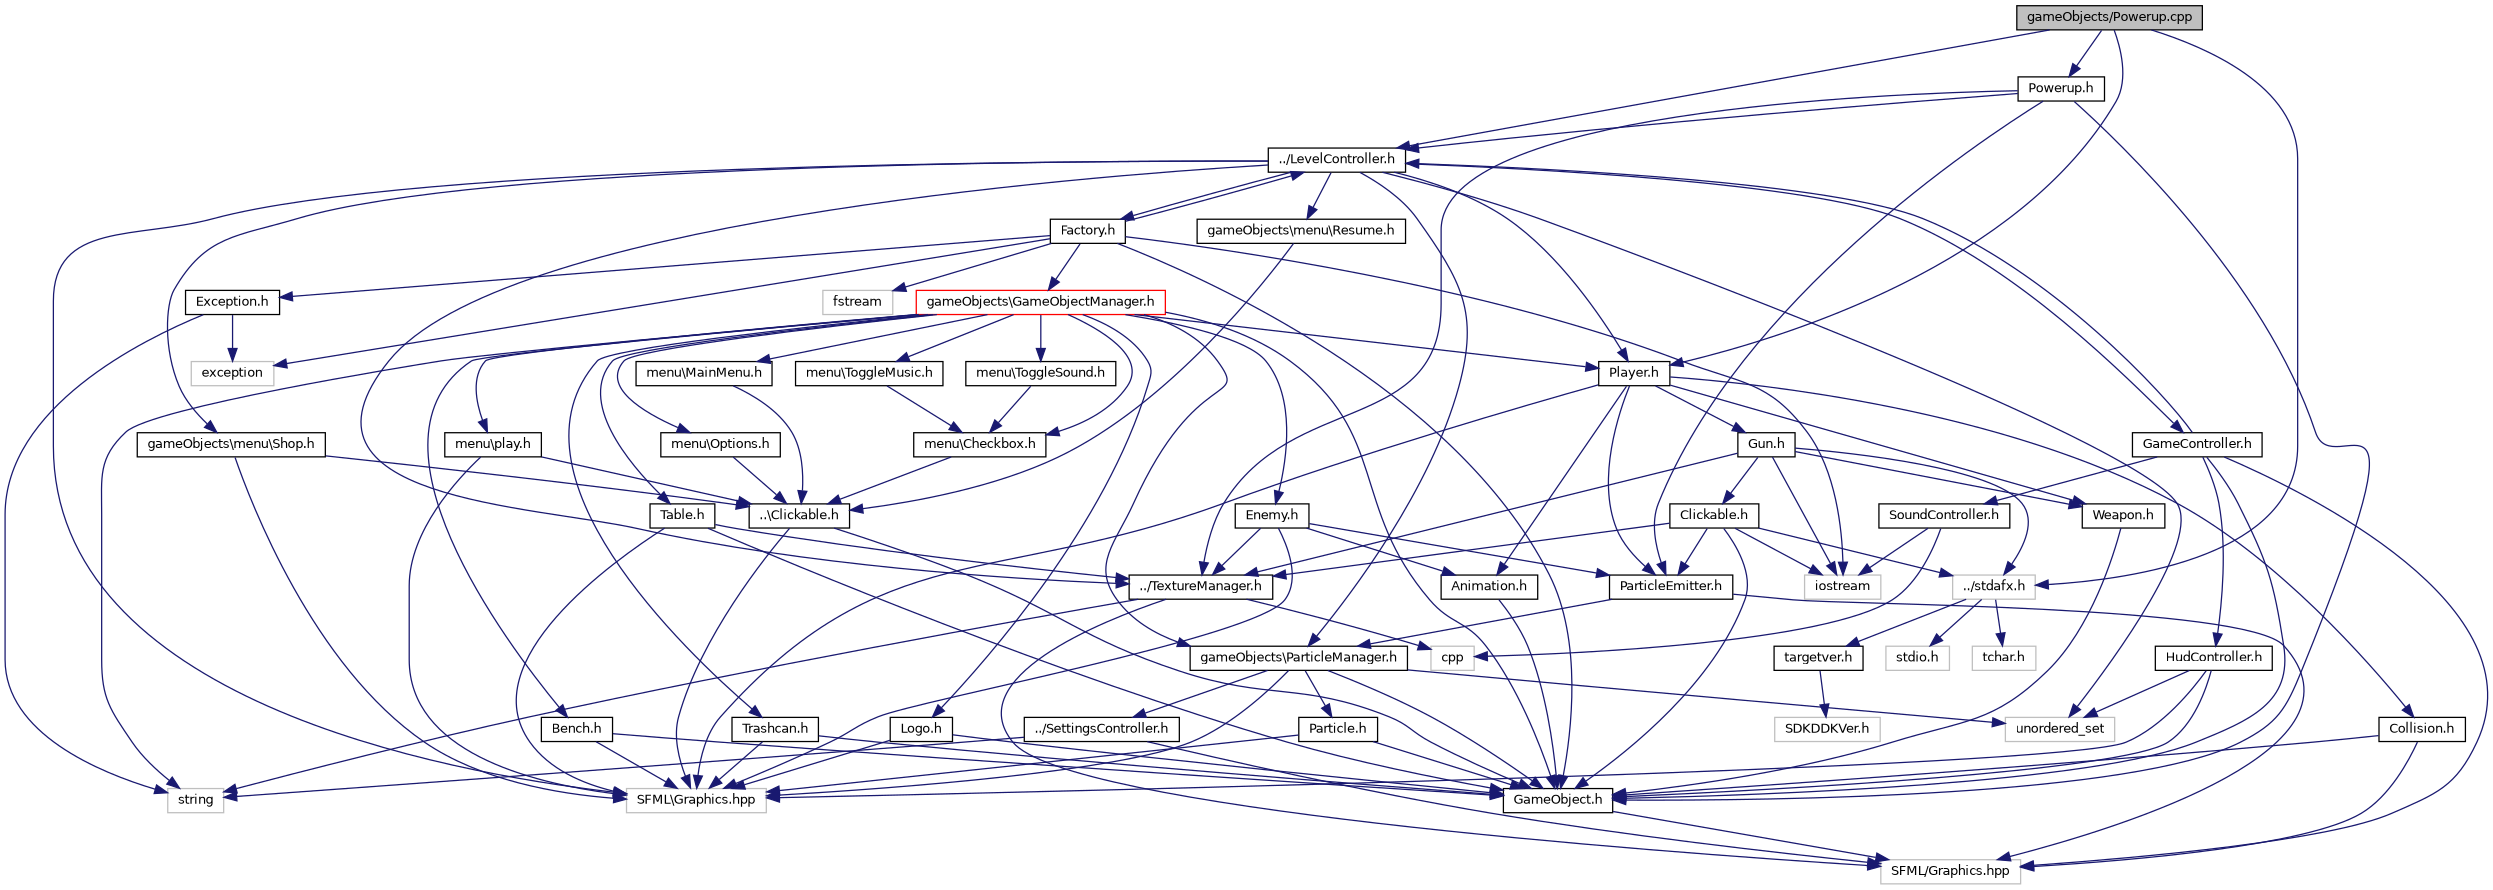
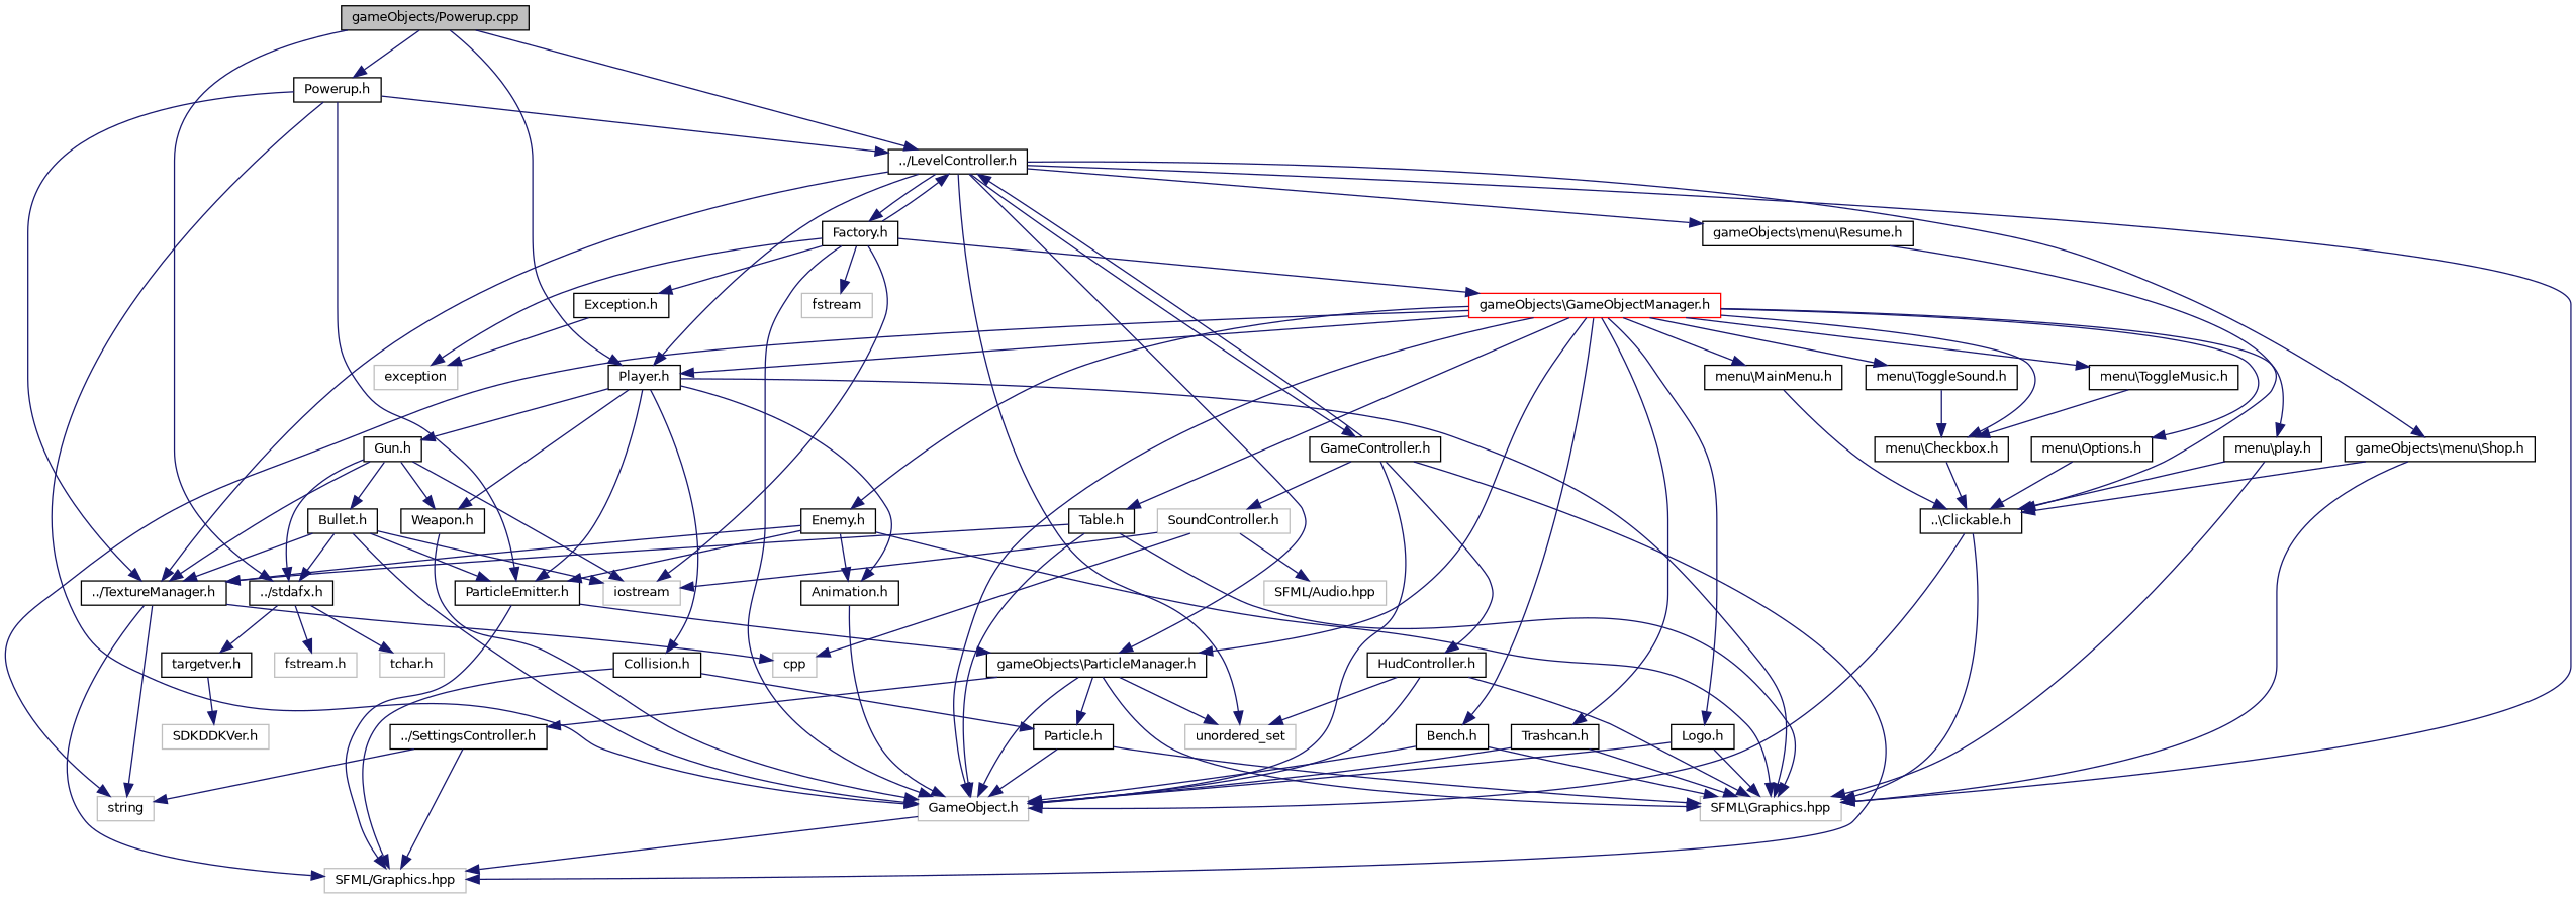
  digraph {
    node [color=black fillcolor=white fontname=Helvetica fontsize=10 shape=record style=filled]
    edge [color=midnightblue fontname=Helvetica fontsize=10 labelfontname=Helvetica labelfontsize=10 style=solid]
    n1 [fillcolor=grey75 fontcolor=black height=0.2 label="gameObjects/Powerup.cpp" width=0.4]
-   n2 [color=grey75 height=0.2 label="../stdafx.h" width=0.4]
+   n2 [height=0.2 label="../stdafx.h" width=0.4]
    n3 [height=0.2 label="Powerup.h" width=0.4]
    n4 [height=0.2 label="../LevelController.h" width=0.4]
    n5 [height=0.2 label="Player.h" width=0.4]
    n6 [height=0.2 label="targetver.h" width=0.4]
-   n7 [color=grey75 height=0.2 label="stdio.h" width=0.4]
+   n7 [color=grey75 height=0.2 label="fstream.h" width=0.4]
    n8 [color=grey75 height=0.2 label="tchar.h" width=0.4]
-   n9 [height=0.2 label="GameObject.h" width=0.4]
+   n9 [color=grey75 height=0.2 label="GameObject.h" width=0.4]
    n10 [height=0.2 label="../TextureManager.h" width=0.4]
    n11 [height=0.2 label="ParticleEmitter.h" width=0.4]
    n12 [height=0.2 label="GameController.h" width=0.4]
    n13 [color=grey75 height=0.2 label="SFML\\Graphics.hpp" width=0.4]
    n14 [color=grey75 height=0.2 label=unordered_set width=0.4]
    n15 [height=0.2 label="gameObjects\\ParticleManager.h" width=0.4]
    n16 [height=0.2 label="Factory.h" width=0.4]
    n17 [height=0.2 label="gameObjects\\menu\\Resume.h" width=0.4]
    n18 [height=0.2 label="gameObjects\\menu\\Shop.h" width=0.4]
    n19 [height=0.2 label="Animation.h" width=0.4]
    n20 [height=0.2 label="Weapon.h" width=0.4]
    n21 [height=0.2 label="Gun.h" width=0.4]
    n22 [height=0.2 label="Collision.h" width=0.4]
    n23 [color=grey75 height=0.2 label="SDKDDKVer.h" width=0.4]
    n24 [color=grey75 height=0.2 label="SFML/Graphics.hpp" width=0.4]
    n25 [color=grey75 height=0.2 label=string width=0.4]
    n26 [color=grey75 height=0.2 label=cpp width=0.4]
-   n27 [height=0.2 label="SoundController.h" width=0.4]
+   n27 [color=grey75 height=0.2 label="SoundController.h" width=0.4]
    n28 [height=0.2 label="HudController.h" width=0.4]
    n29 [height=0.2 label="Particle.h" width=0.4]
    n30 [height=0.2 label="../SettingsController.h" width=0.4]
    n31 [color=grey75 height=0.2 label=iostream width=0.4]
    n32 [color=red height=0.2 label="gameObjects\\GameObjectManager.h" width=0.4]
    n33 [height=0.2 label="Exception.h" width=0.4]
    n34 [color=grey75 height=0.2 label=exception width=0.4]
    n35 [color=grey75 height=0.2 label=fstream width=0.4]
    n36 [height=0.2 label="..\\Clickable.h" width=0.4]
+   n37 [color=grey75 height=0.2 label="SFML/Audio.hpp" width=0.4]
    n38 [height=0.2 label="Logo.h" width=0.4]
    n39 [height=0.2 label="Table.h" width=0.4]
    n40 [height=0.2 label="Bench.h" width=0.4]
    n41 [height=0.2 label="Trashcan.h" width=0.4]
    n42 [height=0.2 label="Enemy.h" width=0.4]
    n43 [height=0.2 label="menu\\play.h" width=0.4]
    n44 [height=0.2 label="menu\\Options.h" width=0.4]
    n45 [height=0.2 label="menu\\MainMenu.h" width=0.4]
    n46 [height=0.2 label="menu\\Checkbox.h" width=0.4]
    n47 [height=0.2 label="menu\\ToggleMusic.h" width=0.4]
    n48 [height=0.2 label="menu\\ToggleSound.h" width=0.4]
-   n49 [height=0.2 label="Clickable.h" width=0.4]
+   n49 [height=0.2 label="Bullet.h" width=0.4]
    n1 -> n2
    n1 -> n3
    n1 -> n4
    n1 -> n5
    n2 -> n6
    n2 -> n7
    n2 -> n8
    n3 -> n4
    n3 -> n9
    n3 -> n10
    n3 -> n11
    n4 -> n5
    n4 -> n10
    n4 -> n12
    n4 -> n13
    n4 -> n14
    n4 -> n15
    n4 -> n16
    n4 -> n17
    n4 -> n18
    n5 -> n11
    n5 -> n13
    n5 -> n19
    n5 -> n20
    n5 -> n21
    n5 -> n22
    n6 -> n23
    n9 -> n24
    n10 -> n24
    n10 -> n25
    n10 -> n26
    n11 -> n15
    n11 -> n24
    n12 -> n4
    n12 -> n9
    n12 -> n24
    n12 -> n27
    n12 -> n28
    n15 -> n9
    n15 -> n13
    n15 -> n14
    n15 -> n29
    n15 -> n30
    n16 -> n4
    n16 -> n9
    n16 -> n31
    n16 -> n32
    n16 -> n33
    n16 -> n34
    n16 -> n35
    n17 -> n36
    n18 -> n13
    n18 -> n36
    n19 -> n9
    n20 -> n9
    n21 -> n2
    n21 -> n10
    n21 -> n20
    n21 -> n31
    n21 -> n49
-   n22 -> n9
+   n22 -> n29
    n22 -> n24
    n27 -> n26
    n27 -> n31
+   n27 -> n37
    n28 -> n9
    n28 -> n13
    n28 -> n14
    n29 -> n9
    n29 -> n13
    n30 -> n24
    n30 -> n25
    n32 -> n5
    n32 -> n9
    n32 -> n15
    n32 -> n25
    n32 -> n38
    n32 -> n39
    n32 -> n40
    n32 -> n41
    n32 -> n42
    n32 -> n43
    n32 -> n44
    n32 -> n45
    n32 -> n46
    n32 -> n47
    n32 -> n48
-   n33 -> n25
    n33 -> n34
    n36 -> n9
    n36 -> n13
    n38 -> n9
    n38 -> n13
    n39 -> n9
    n39 -> n10
    n39 -> n13
    n40 -> n9
    n40 -> n13
    n41 -> n9
    n41 -> n13
    n42 -> n10
    n42 -> n11
    n42 -> n13
    n42 -> n19
    n43 -> n13
    n43 -> n36
    n44 -> n36
    n45 -> n36
    n46 -> n36
    n47 -> n46
    n48 -> n46
    n49 -> n2
    n49 -> n9
    n49 -> n10
    n49 -> n11
    n49 -> n31
  }
